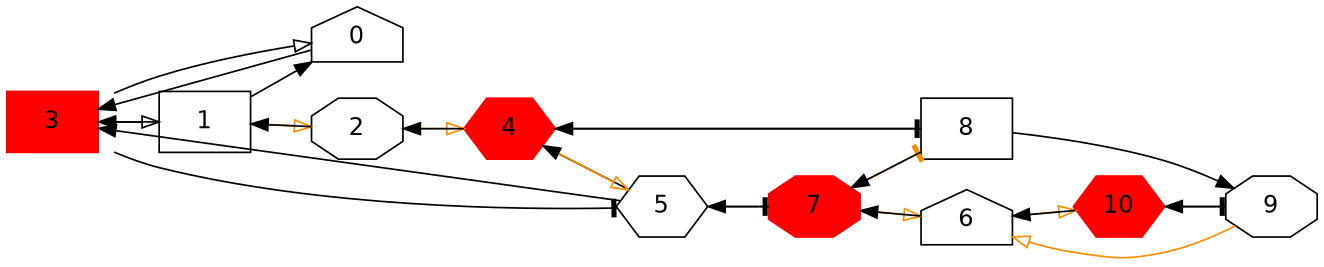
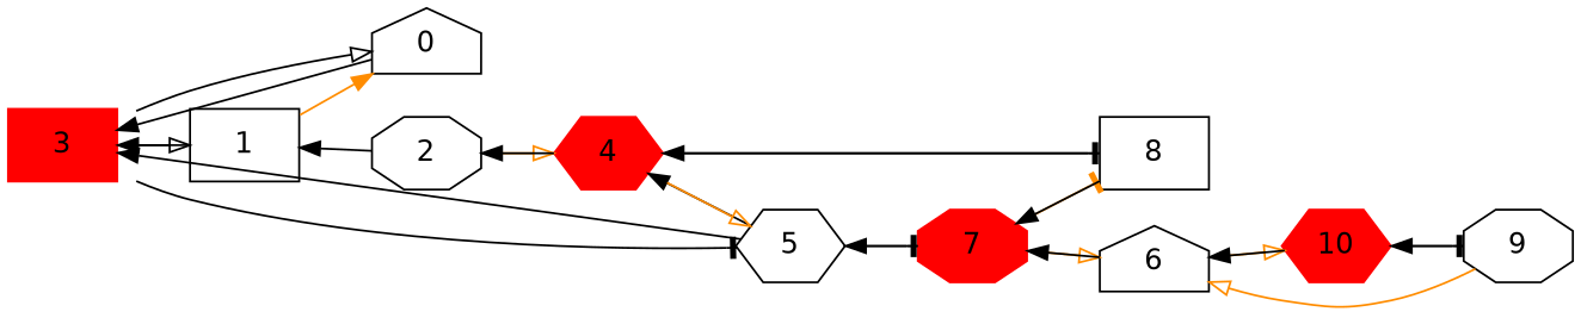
  strict digraph {
    concentrate=true
    fontname="DejaVu Sans"
    rankdir=LR
    node [fontname="DejaVu Sans" shape=box]
    edge [fontname="DejaVu Sans"]
    3 [color=red style=filled]
    0 [shape=house]
    1
    5 [shape=hexagon]
    2 [shape=octagon]
    4 [color=red shape=hexagon style=filled]
    7 [color=red shape=octagon style=filled]
    8
    9 [shape=octagon]
    6 [shape=house]
    10 [color=red shape=hexagon style=filled]
    3 -> 0 [arrowhead=onormal color=black]
    3 -> 1 [arrowhead=onormal color=black]
    3 -> 5 [arrowhead=tee color=black]
    0 -> 3
    1 -> 3
-   1 -> 0
-   1 -> 2 [arrowhead=onormal color=darkorange]
+   1 -> 0 [color=darkorange]
    5 -> 3
    5 -> 4
    5 -> 7 [arrowhead=tee color=black]
    2 -> 1
    2 -> 4 [arrowhead=onormal color=darkorange]
    4 -> 5 [arrowhead=onormal color=darkorange]
    4 -> 2
    4 -> 8 [arrowhead=tee color=black]
    7 -> 5
    7 -> 8 [arrowhead=tee color=darkorange]
    7 -> 6 [arrowhead=onormal color=darkorange]
    8 -> 4
    8 -> 7
-   8 -> 9
    9 -> 6 [arrowhead=onormal color=darkorange]
    9 -> 10
    6 -> 7
    6 -> 10 [arrowhead=onormal color=darkorange]
    10 -> 9 [arrowhead=tee color=black]
    10 -> 6
  }
